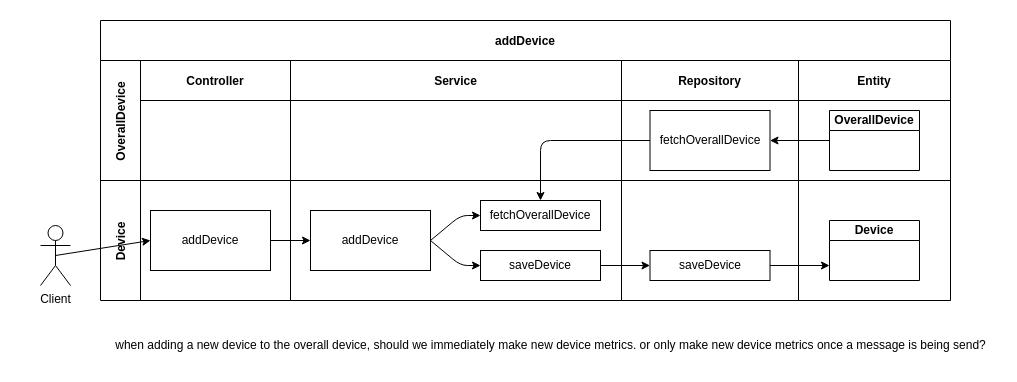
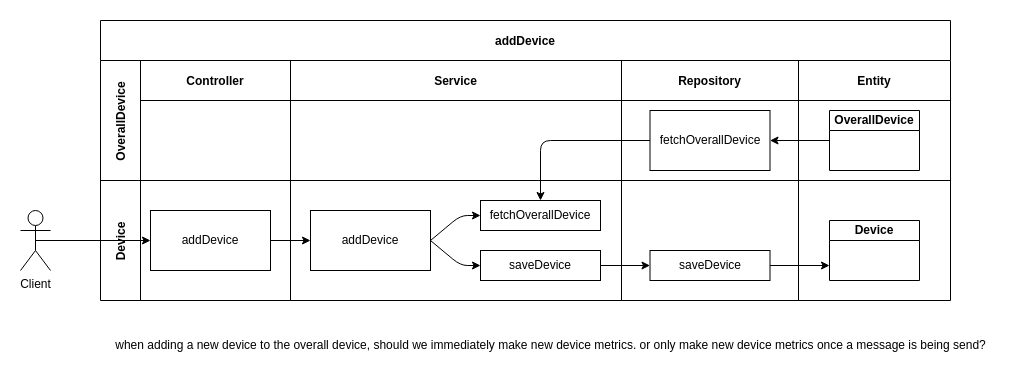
  <mxCell id="0" />
  <mxCell id="1" parent="0" />
  <mxCell id="2" value="addDevice" style="shape=table;childLayout=tableLayout;startSize=40;collapsible=0;recursiveResize=0;expand=0;fontStyle=1;" parent="1" vertex="1"><mxGeometry x="100" y="20" width="850" height="280" as="geometry" /></mxCell>
  <mxCell id="3" value="OverallDevice" style="shape=tableRow;horizontal=0;startSize=40;swimlaneHead=0;swimlaneBody=0;top=0;left=0;bottom=0;right=0;dropTarget=0;fillColor=none;collapsible=0;recursiveResize=0;expand=0;fontStyle=1;" parent="2" vertex="1"><mxGeometry y="40" width="850" height="120" as="geometry" /></mxCell>
  <mxCell id="4" value="Controller" style="swimlane;swimlaneHead=0;swimlaneBody=0;fontStyle=0;connectable=0;fillColor=none;startSize=40;collapsible=0;recursiveResize=0;expand=0;fontStyle=1;" parent="3" vertex="1"><mxGeometry x="40" width="150" height="120" as="geometry"><mxRectangle width="150" height="120" as="alternateBounds" /></mxGeometry></mxCell>
  <mxCell id="5" value="Service" style="swimlane;swimlaneHead=0;swimlaneBody=0;fontStyle=0;connectable=0;fillColor=none;startSize=40;collapsible=0;recursiveResize=0;expand=0;fontStyle=1;" parent="3" vertex="1"><mxGeometry x="190" width="331" height="120" as="geometry"><mxRectangle width="331" height="120" as="alternateBounds" /></mxGeometry></mxCell>
  <mxCell id="6" value="Repository" style="swimlane;swimlaneHead=0;swimlaneBody=0;fontStyle=0;connectable=0;fillColor=none;startSize=40;collapsible=0;recursiveResize=0;expand=0;fontStyle=1;" parent="3" vertex="1"><mxGeometry x="521" width="177" height="120" as="geometry"><mxRectangle width="177" height="120" as="alternateBounds" /></mxGeometry></mxCell>
  <mxCell id="7" value="fetchOverallDevice" style="whiteSpace=wrap;html=1;" parent="6" vertex="1"><mxGeometry x="28.5" y="50" width="120" height="60" as="geometry" /></mxCell>
  <mxCell id="8" value="Entity" style="swimlane;swimlaneHead=0;swimlaneBody=0;fontStyle=0;connectable=0;fillColor=none;startSize=40;collapsible=0;recursiveResize=0;expand=0;fontStyle=1;" parent="3" vertex="1"><mxGeometry x="698" width="152" height="120" as="geometry"><mxRectangle width="152" height="120" as="alternateBounds" /></mxGeometry></mxCell>
  <mxCell id="9" value="OverallDevice" style="swimlane;whiteSpace=wrap;html=1;startSize=20;" parent="8" vertex="1"><mxGeometry x="31" y="50" width="90" height="60" as="geometry"><mxRectangle x="32" y="45" width="120" height="30" as="alternateBounds" /></mxGeometry></mxCell>
  <mxCell id="10" style="edgeStyle=none;html=1;exitX=0;exitY=0.5;exitDx=0;exitDy=0;entryX=1;entryY=0.5;entryDx=0;entryDy=0;" parent="3" source="9" target="7" edge="1"><mxGeometry relative="1" as="geometry" /></mxCell>
  <mxCell id="11" value="Device" style="shape=tableRow;horizontal=0;startSize=40;swimlaneHead=0;swimlaneBody=0;top=0;left=0;bottom=0;right=0;dropTarget=0;fillColor=none;collapsible=0;recursiveResize=0;expand=0;fontStyle=1;" parent="2" vertex="1"><mxGeometry y="160" width="850" height="120" as="geometry" /></mxCell>
  <mxCell id="12" style="swimlane;swimlaneHead=0;swimlaneBody=0;fontStyle=0;connectable=0;fillColor=none;startSize=0;collapsible=0;recursiveResize=0;expand=0;fontStyle=1;" parent="11" vertex="1"><mxGeometry x="40" width="150" height="120" as="geometry"><mxRectangle width="150" height="120" as="alternateBounds" /></mxGeometry></mxCell>
  <mxCell id="13" style="swimlane;swimlaneHead=0;swimlaneBody=0;fontStyle=0;connectable=0;fillColor=none;startSize=0;collapsible=0;recursiveResize=0;expand=0;fontStyle=1;" parent="11" vertex="1"><mxGeometry x="190" width="331" height="120" as="geometry"><mxRectangle width="331" height="120" as="alternateBounds" /></mxGeometry></mxCell>
  <mxCell id="14" style="edgeStyle=none;html=1;exitX=1;exitY=0.5;exitDx=0;exitDy=0;entryX=0;entryY=0.5;entryDx=0;entryDy=0;" parent="13" source="16" target="17" edge="1"><mxGeometry relative="1" as="geometry"><Array as="points"><mxPoint x="170" y="35" /></Array></mxGeometry></mxCell>
  <mxCell id="15" style="edgeStyle=none;html=1;exitX=1;exitY=0.5;exitDx=0;exitDy=0;entryX=0;entryY=0.5;entryDx=0;entryDy=0;" parent="13" source="16" target="18" edge="1"><mxGeometry relative="1" as="geometry"><Array as="points"><mxPoint x="170" y="85" /></Array></mxGeometry></mxCell>
  <mxCell id="16" value="addDevice" style="whiteSpace=wrap;html=1;" parent="13" vertex="1"><mxGeometry x="20" y="30" width="120" height="60" as="geometry" /></mxCell>
  <mxCell id="17" value="fetchOverallDevice" style="whiteSpace=wrap;html=1;" parent="13" vertex="1"><mxGeometry x="190" y="20" width="120" height="30" as="geometry" /></mxCell>
  <mxCell id="18" value="saveDevice" style="whiteSpace=wrap;html=1;" parent="13" vertex="1"><mxGeometry x="190" y="70" width="120" height="30" as="geometry" /></mxCell>
  <mxCell id="19" value="" style="swimlane;swimlaneHead=0;swimlaneBody=0;fontStyle=0;connectable=0;fillColor=none;startSize=0;collapsible=0;recursiveResize=0;expand=0;fontStyle=1;" parent="11" vertex="1"><mxGeometry x="521" width="177" height="120" as="geometry"><mxRectangle width="177" height="120" as="alternateBounds" /></mxGeometry></mxCell>
  <mxCell id="20" value="saveDevice" style="whiteSpace=wrap;html=1;" parent="19" vertex="1"><mxGeometry x="28.5" y="70" width="120" height="30" as="geometry" /></mxCell>
  <mxCell id="21" style="swimlane;swimlaneHead=0;swimlaneBody=0;fontStyle=0;connectable=0;fillColor=none;startSize=0;collapsible=0;recursiveResize=0;expand=0;fontStyle=1;" parent="11" vertex="1"><mxGeometry x="698" width="152" height="120" as="geometry"><mxRectangle width="152" height="120" as="alternateBounds" /></mxGeometry></mxCell>
  <mxCell id="22" value="Device" style="swimlane;whiteSpace=wrap;html=1;startSize=20;" parent="21" vertex="1"><mxGeometry x="31" y="40" width="90" height="60" as="geometry"><mxRectangle x="32" y="45" width="120" height="30" as="alternateBounds" /></mxGeometry></mxCell>
  <mxCell id="23" style="edgeStyle=none;html=1;exitX=1;exitY=0.5;exitDx=0;exitDy=0;entryX=0;entryY=0.5;entryDx=0;entryDy=0;" parent="11" source="18" target="20" edge="1"><mxGeometry relative="1" as="geometry" /></mxCell>
  <mxCell id="24" style="edgeStyle=none;html=1;exitX=1;exitY=0.5;exitDx=0;exitDy=0;entryX=0;entryY=0.75;entryDx=0;entryDy=0;" parent="11" source="20" target="22" edge="1"><mxGeometry relative="1" as="geometry" /></mxCell>
  <mxCell id="25" style="edgeStyle=none;html=1;exitX=0;exitY=0.5;exitDx=0;exitDy=0;entryX=0.5;entryY=0;entryDx=0;entryDy=0;" parent="2" source="7" target="17" edge="1"><mxGeometry relative="1" as="geometry"><Array as="points"><mxPoint x="440" y="120" /></Array></mxGeometry></mxCell>
  <mxCell id="26" style="edgeStyle=none;html=1;exitX=0.5;exitY=0.5;exitDx=0;exitDy=0;exitPerimeter=0;entryX=0;entryY=0.5;entryDx=0;entryDy=0;" parent="1" source="27" target="29" edge="1"><mxGeometry relative="1" as="geometry" /></mxCell>
- <mxCell id="27" value="Client" style="shape=umlActor;verticalLabelPosition=bottom;verticalAlign=top;html=1;outlineConnect=0;" parent="1" vertex="1"><mxGeometry x="40" y="225" width="30" height="60" as="geometry" /></mxCell>
+ <mxCell id="27" value="Client" style="shape=umlActor;verticalLabelPosition=bottom;verticalAlign=top;html=1;outlineConnect=0;" parent="1" vertex="1"><mxGeometry x="20" y="210" width="30" height="60" as="geometry" /></mxCell>
  <mxCell id="28" style="edgeStyle=none;html=1;exitX=1;exitY=0.5;exitDx=0;exitDy=0;entryX=0;entryY=0.5;entryDx=0;entryDy=0;" parent="1" source="29" target="16" edge="1"><mxGeometry relative="1" as="geometry" /></mxCell>
  <mxCell id="29" value="addDevice" style="whiteSpace=wrap;html=1;" parent="1" vertex="1"><mxGeometry x="150" y="210" width="120" height="60" as="geometry" /></mxCell>
  <mxCell id="30" value="when adding a new device to the overall device, should we immediately make new device metrics. or only make new device metrics once a message is being send?" style="text;html=1;align=center;verticalAlign=middle;resizable=0;points=[];autosize=1;strokeColor=none;fillColor=none;" vertex="1" parent="1"><mxGeometry x="105" y="330" width="890" height="30" as="geometry" /></mxCell>
